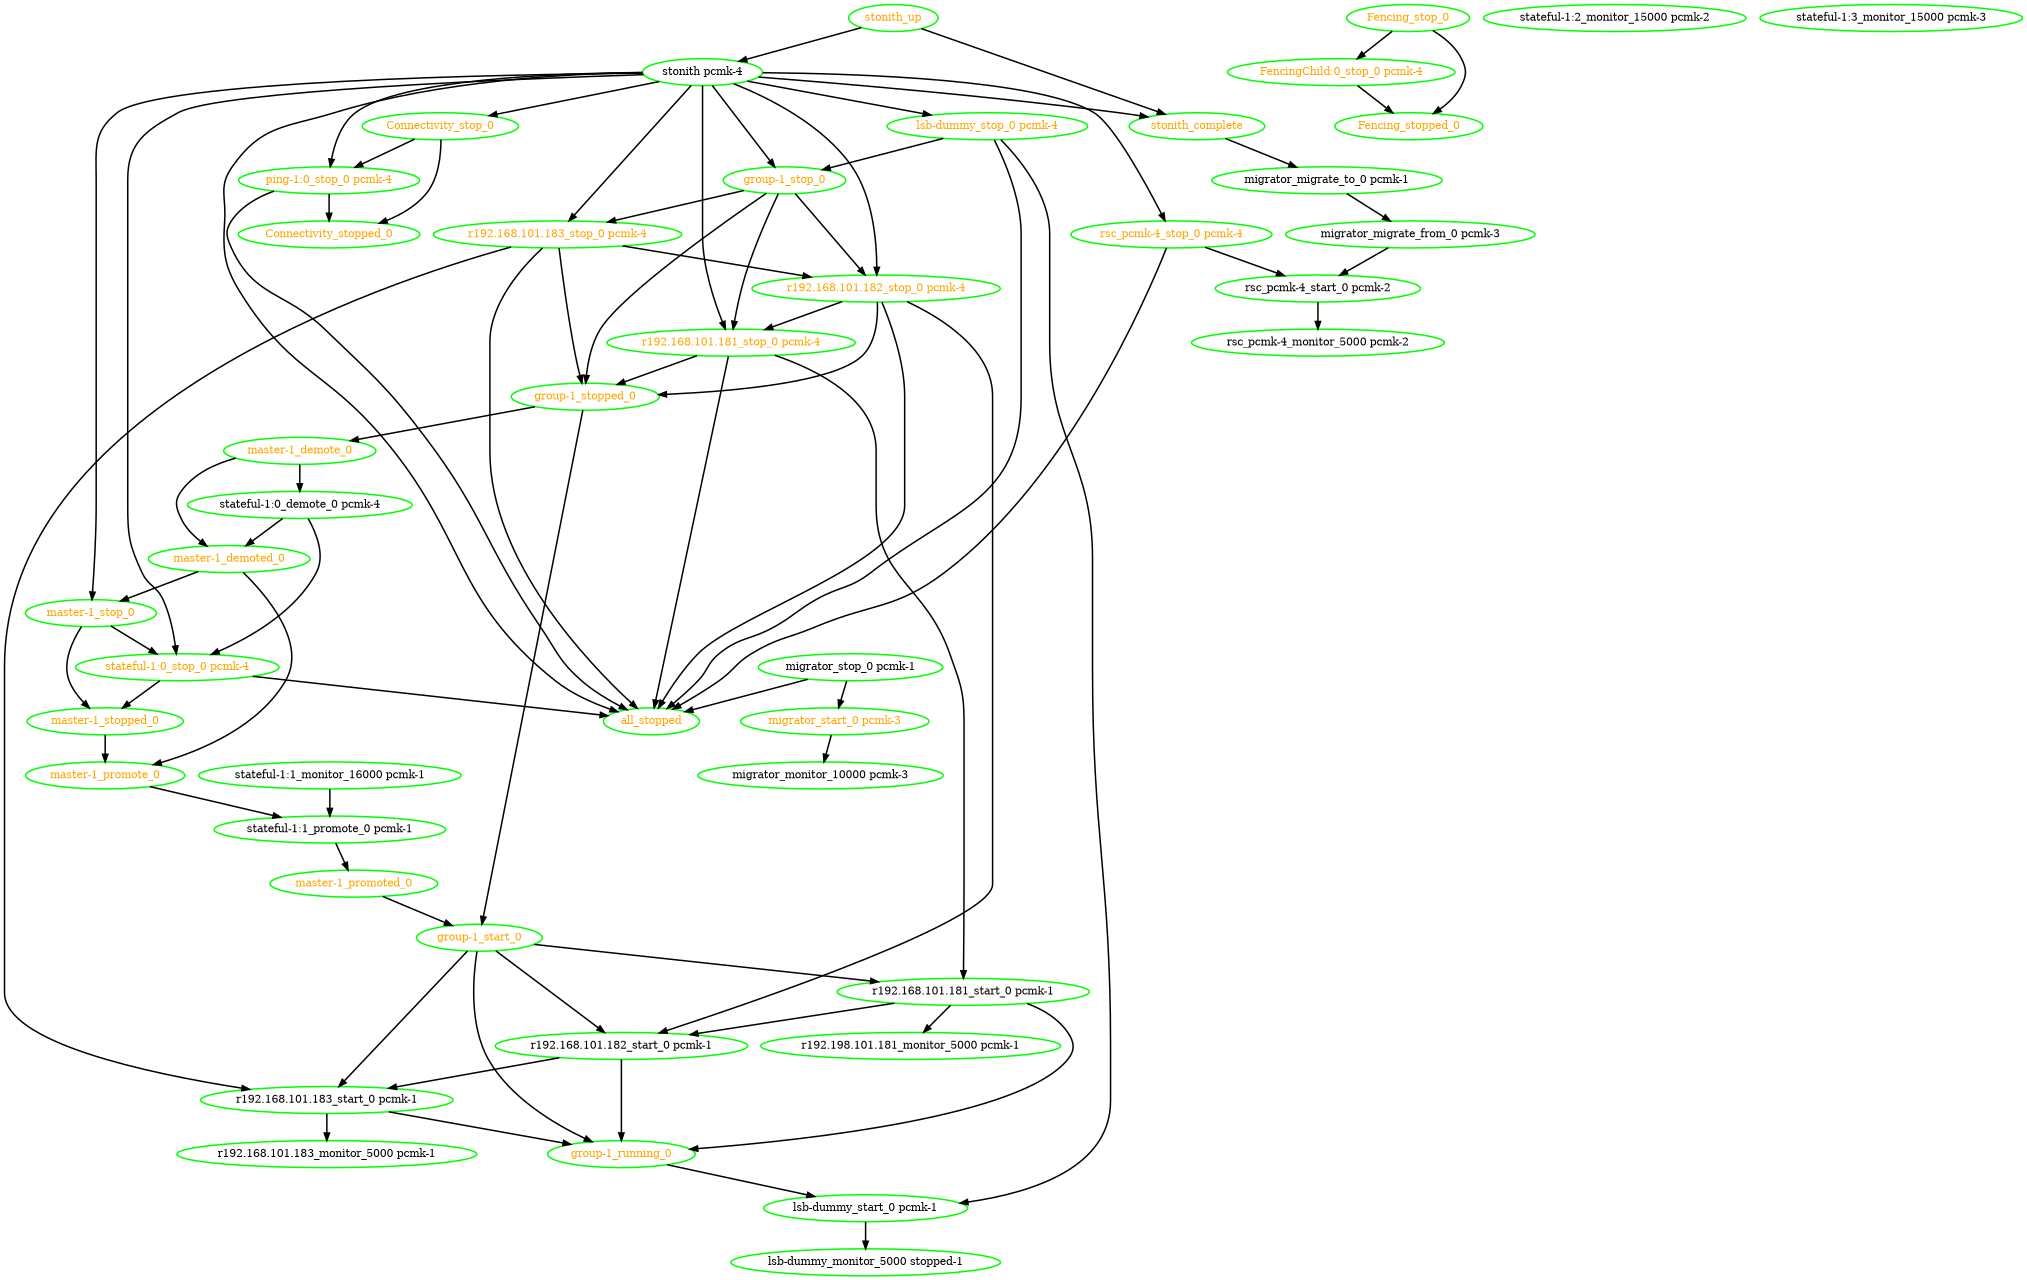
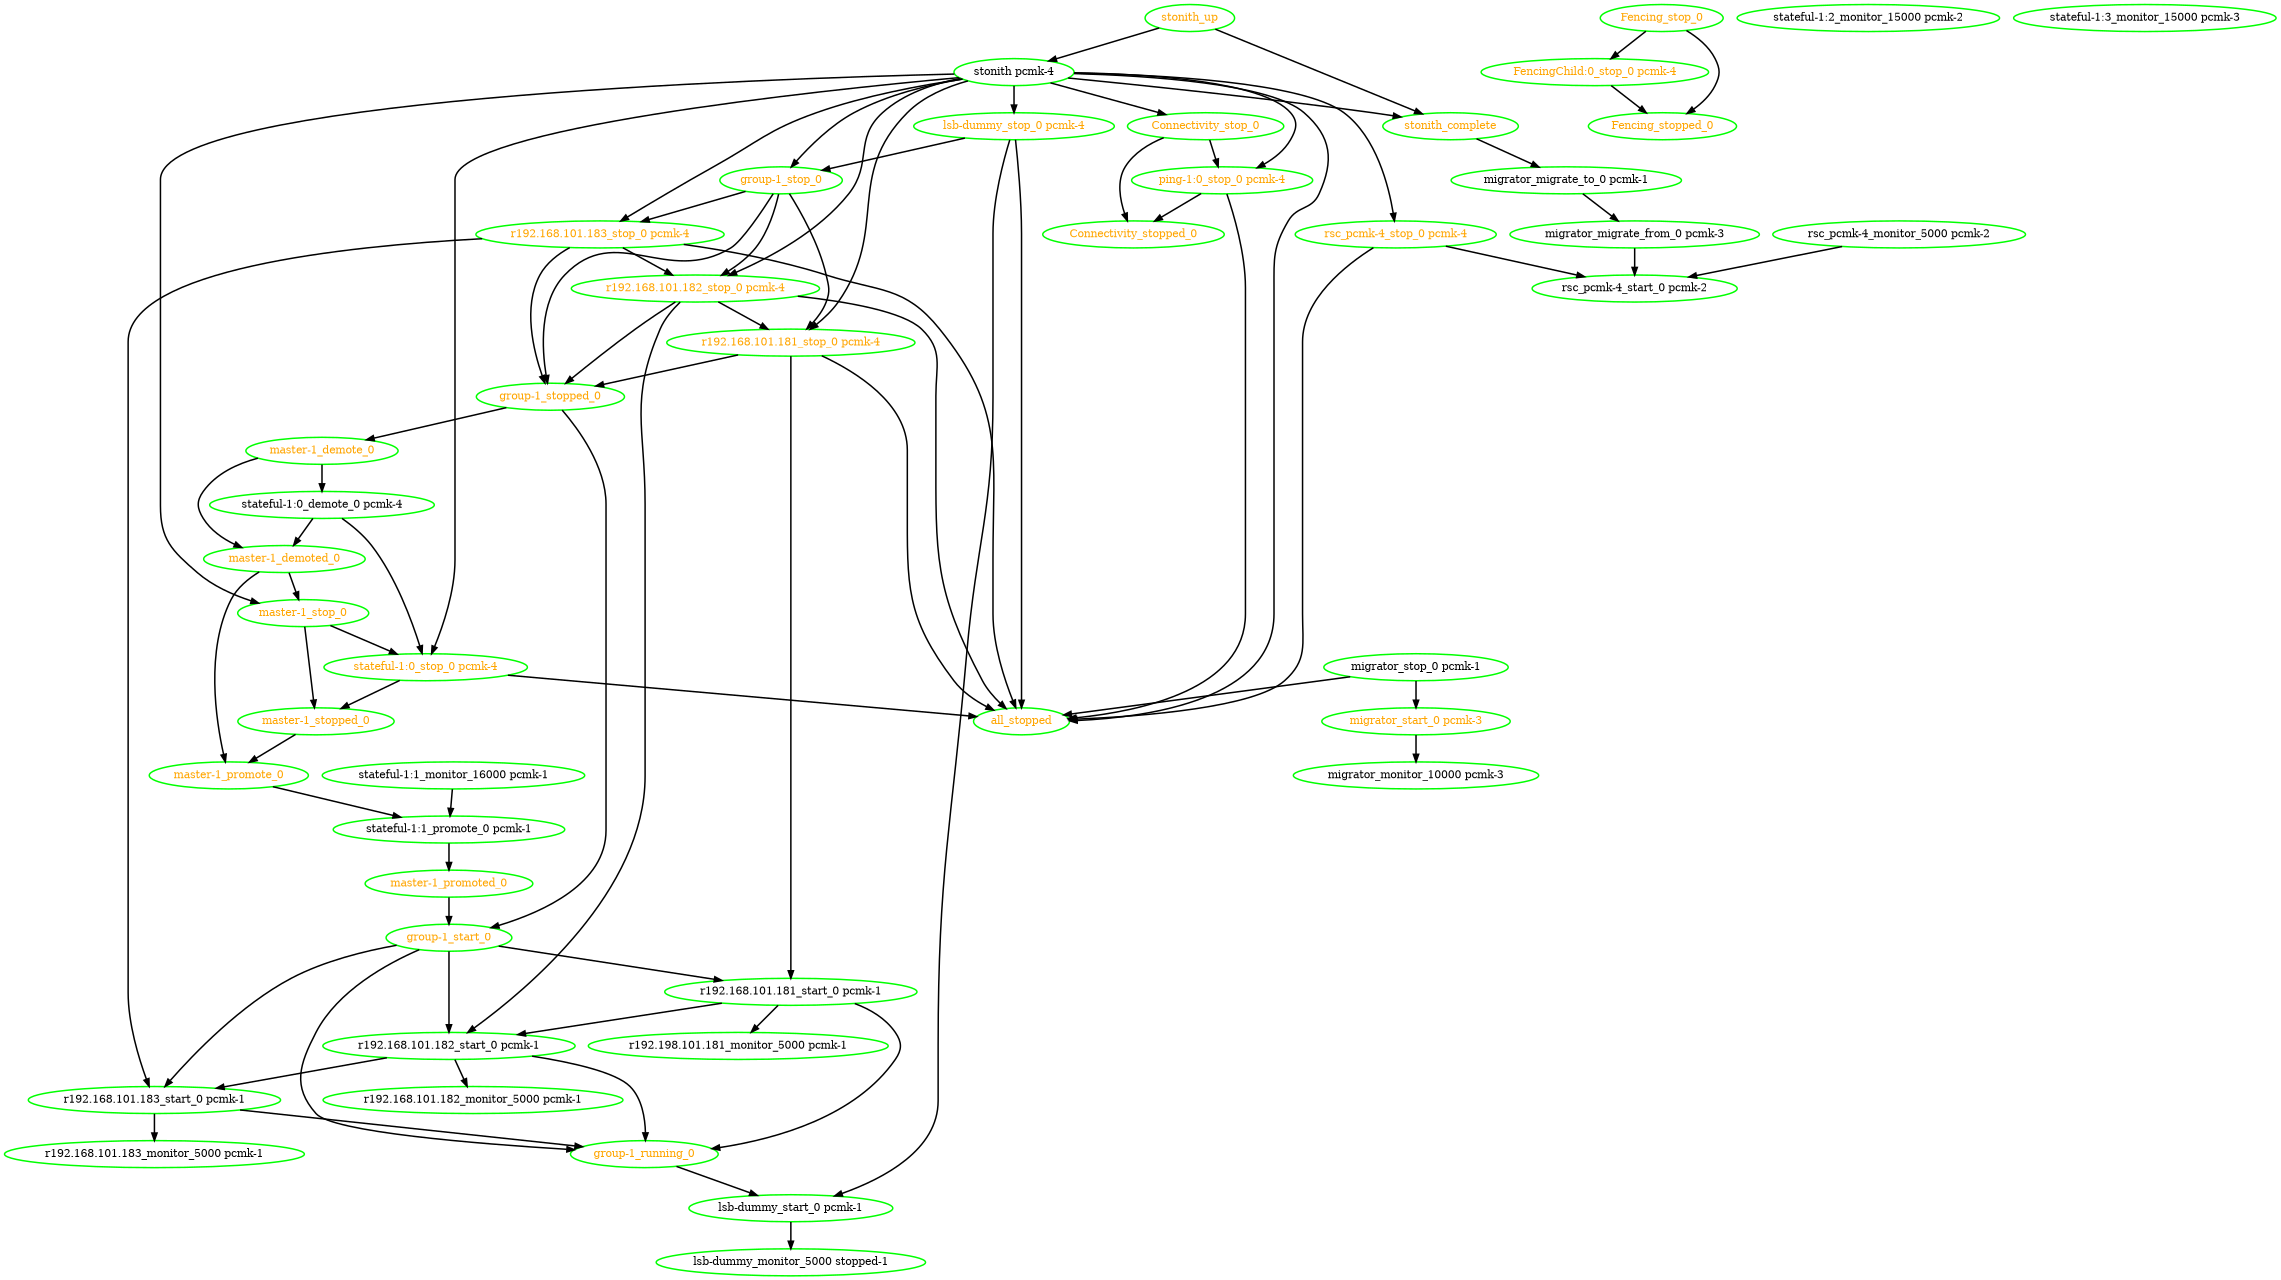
  digraph {
    node [color=green fontcolor=orange style=bold]
    edge [style=bold]
    Connectivity_stop_0
    Connectivity_stopped_0
    "ping-1:0_stop_0 pcmk-4"
    all_stopped
    "FencingChild:0_stop_0 pcmk-4"
    Fencing_stopped_0
    Fencing_stop_0
    "lsb-dummy_start_0 pcmk-1" [fontcolor=black]
    "group-1_running_0"
    n10 [fontcolor=black label="lsb-dummy_monitor_5000 stopped-1"]
    "group-1_start_0"
    "r192.168.101.181_start_0 pcmk-1" [fontcolor=black]
    "r192.168.101.182_start_0 pcmk-1" [fontcolor=black]
    "r192.168.101.183_start_0 pcmk-1" [fontcolor=black]
    n15 [fontcolor=black label="r192.198.101.181_monitor_5000 pcmk-1"]
+   "r192.168.101.182_monitor_5000 pcmk-1" [fontcolor=black]
    "r192.168.101.183_monitor_5000 pcmk-1" [fontcolor=black]
    "group-1_stop_0"
    "group-1_stopped_0"
    "r192.168.101.181_stop_0 pcmk-4"
    "r192.168.101.182_stop_0 pcmk-4"
    "r192.168.101.183_stop_0 pcmk-4"
    "master-1_demote_0"
    "master-1_demoted_0"
    "stateful-1:0_demote_0 pcmk-4" [fontcolor=black]
    "master-1_promote_0"
    "master-1_stop_0"
    "stateful-1:0_stop_0 pcmk-4"
    "lsb-dummy_stop_0 pcmk-4"
    "stateful-1:1_promote_0 pcmk-1" [fontcolor=black]
    "master-1_stopped_0"
    "master-1_promoted_0"
    "stateful-1:1_monitor_16000 pcmk-1" [fontcolor=black]
    "migrator_migrate_from_0 pcmk-3" [fontcolor=black]
    "rsc_pcmk-4_start_0 pcmk-2" [fontcolor=black]
    "migrator_stop_0 pcmk-1" [fontcolor=black]
    "migrator_start_0 pcmk-3"
    "migrator_monitor_10000 pcmk-3" [fontcolor=black]
    "migrator_migrate_to_0 pcmk-1" [fontcolor=black]
    "rsc_pcmk-4_monitor_5000 pcmk-2" [fontcolor=black]
    "rsc_pcmk-4_stop_0 pcmk-4"
    "stateful-1:2_monitor_15000 pcmk-2" [fontcolor=black]
    "stateful-1:3_monitor_15000 pcmk-3" [fontcolor=black]
    "stonith pcmk-4" [fontcolor=black]
    stonith_complete
    stonith_up
    Connectivity_stop_0 -> Connectivity_stopped_0
    Connectivity_stop_0 -> "ping-1:0_stop_0 pcmk-4"
    "ping-1:0_stop_0 pcmk-4" -> Connectivity_stopped_0
    "ping-1:0_stop_0 pcmk-4" -> all_stopped
    "FencingChild:0_stop_0 pcmk-4" -> Fencing_stopped_0
    Fencing_stop_0 -> "FencingChild:0_stop_0 pcmk-4"
    Fencing_stop_0 -> Fencing_stopped_0
    "lsb-dummy_start_0 pcmk-1" -> n10
    "group-1_running_0" -> "lsb-dummy_start_0 pcmk-1"
    "group-1_start_0" -> "group-1_running_0"
    "group-1_start_0" -> "r192.168.101.181_start_0 pcmk-1"
    "group-1_start_0" -> "r192.168.101.182_start_0 pcmk-1"
    "group-1_start_0" -> "r192.168.101.183_start_0 pcmk-1"
    "r192.168.101.181_start_0 pcmk-1" -> "group-1_running_0"
    "r192.168.101.181_start_0 pcmk-1" -> "r192.168.101.182_start_0 pcmk-1"
    "r192.168.101.181_start_0 pcmk-1" -> n15
    "r192.168.101.182_start_0 pcmk-1" -> "group-1_running_0"
    "r192.168.101.182_start_0 pcmk-1" -> "r192.168.101.183_start_0 pcmk-1"
+   "r192.168.101.182_start_0 pcmk-1" -> "r192.168.101.182_monitor_5000 pcmk-1"
    "r192.168.101.183_start_0 pcmk-1" -> "group-1_running_0"
    "r192.168.101.183_start_0 pcmk-1" -> "r192.168.101.183_monitor_5000 pcmk-1"
    "group-1_stop_0" -> "group-1_stopped_0"
    "group-1_stop_0" -> "r192.168.101.181_stop_0 pcmk-4"
    "group-1_stop_0" -> "r192.168.101.182_stop_0 pcmk-4"
    "group-1_stop_0" -> "r192.168.101.183_stop_0 pcmk-4"
    "group-1_stopped_0" -> "group-1_start_0"
    "group-1_stopped_0" -> "master-1_demote_0"
    "r192.168.101.181_stop_0 pcmk-4" -> all_stopped
    "r192.168.101.181_stop_0 pcmk-4" -> "r192.168.101.181_start_0 pcmk-1"
    "r192.168.101.181_stop_0 pcmk-4" -> "group-1_stopped_0"
    "r192.168.101.182_stop_0 pcmk-4" -> all_stopped
    "r192.168.101.182_stop_0 pcmk-4" -> "r192.168.101.182_start_0 pcmk-1"
    "r192.168.101.182_stop_0 pcmk-4" -> "group-1_stopped_0"
    "r192.168.101.182_stop_0 pcmk-4" -> "r192.168.101.181_stop_0 pcmk-4"
    "r192.168.101.183_stop_0 pcmk-4" -> all_stopped
    "r192.168.101.183_stop_0 pcmk-4" -> "r192.168.101.183_start_0 pcmk-1"
    "r192.168.101.183_stop_0 pcmk-4" -> "group-1_stopped_0"
    "r192.168.101.183_stop_0 pcmk-4" -> "r192.168.101.182_stop_0 pcmk-4"
    "master-1_demote_0" -> "master-1_demoted_0"
    "master-1_demote_0" -> "stateful-1:0_demote_0 pcmk-4"
    "master-1_demoted_0" -> "master-1_promote_0"
    "master-1_demoted_0" -> "master-1_stop_0"
    "stateful-1:0_demote_0 pcmk-4" -> "master-1_demoted_0"
    "stateful-1:0_demote_0 pcmk-4" -> "stateful-1:0_stop_0 pcmk-4"
    "master-1_promote_0" -> "stateful-1:1_promote_0 pcmk-1"
    "master-1_stop_0" -> "stateful-1:0_stop_0 pcmk-4"
    "master-1_stop_0" -> "master-1_stopped_0"
    "stateful-1:0_stop_0 pcmk-4" -> all_stopped
    "stateful-1:0_stop_0 pcmk-4" -> "master-1_stopped_0"
    "lsb-dummy_stop_0 pcmk-4" -> all_stopped
    "lsb-dummy_stop_0 pcmk-4" -> "lsb-dummy_start_0 pcmk-1"
    "lsb-dummy_stop_0 pcmk-4" -> "group-1_stop_0"
    "stateful-1:1_promote_0 pcmk-1" -> "master-1_promoted_0"
    "master-1_stopped_0" -> "master-1_promote_0"
    "master-1_promoted_0" -> "group-1_start_0"
    "stateful-1:1_monitor_16000 pcmk-1" -> "stateful-1:1_promote_0 pcmk-1"
    "migrator_migrate_from_0 pcmk-3" -> "rsc_pcmk-4_start_0 pcmk-2"
-   "rsc_pcmk-4_start_0 pcmk-2" -> "rsc_pcmk-4_monitor_5000 pcmk-2"
+   "rsc_pcmk-4_monitor_5000 pcmk-2" -> "rsc_pcmk-4_start_0 pcmk-2"
    "migrator_stop_0 pcmk-1" -> all_stopped
    "migrator_stop_0 pcmk-1" -> "migrator_start_0 pcmk-3"
    "migrator_start_0 pcmk-3" -> "migrator_monitor_10000 pcmk-3"
    "migrator_migrate_to_0 pcmk-1" -> "migrator_migrate_from_0 pcmk-3"
    "rsc_pcmk-4_stop_0 pcmk-4" -> all_stopped
    "rsc_pcmk-4_stop_0 pcmk-4" -> "rsc_pcmk-4_start_0 pcmk-2"
    "stonith pcmk-4" -> Connectivity_stop_0
    "stonith pcmk-4" -> "ping-1:0_stop_0 pcmk-4"
    "stonith pcmk-4" -> all_stopped
    "stonith pcmk-4" -> "group-1_stop_0"
    "stonith pcmk-4" -> "r192.168.101.181_stop_0 pcmk-4"
    "stonith pcmk-4" -> "r192.168.101.182_stop_0 pcmk-4"
    "stonith pcmk-4" -> "r192.168.101.183_stop_0 pcmk-4"
    "stonith pcmk-4" -> "master-1_stop_0"
    "stonith pcmk-4" -> "stateful-1:0_stop_0 pcmk-4"
    "stonith pcmk-4" -> "lsb-dummy_stop_0 pcmk-4"
    "stonith pcmk-4" -> "rsc_pcmk-4_stop_0 pcmk-4"
    "stonith pcmk-4" -> stonith_complete
    stonith_complete -> "migrator_migrate_to_0 pcmk-1"
    stonith_up -> "stonith pcmk-4"
    stonith_up -> stonith_complete
  }
